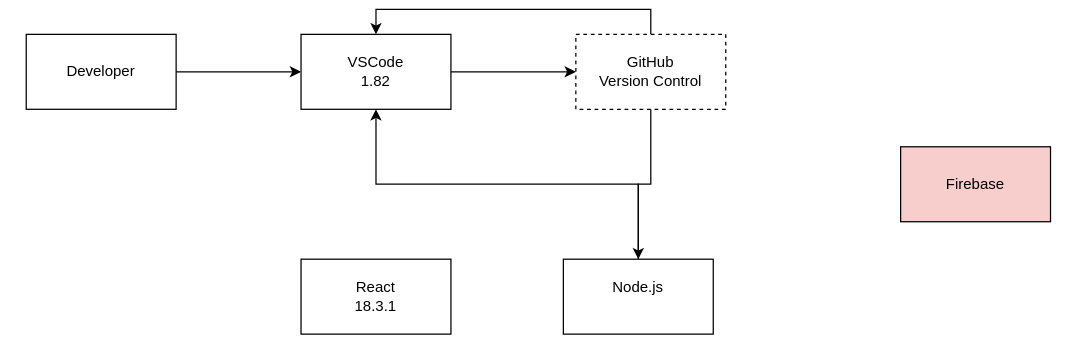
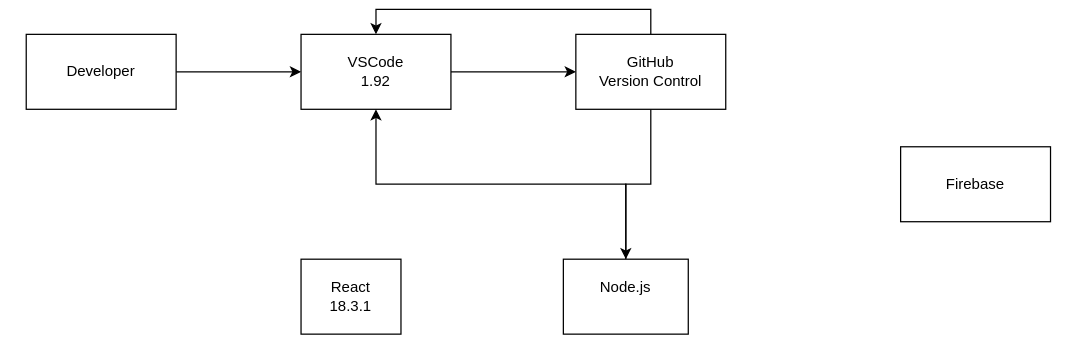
  <mxCell id="0" />
  <mxCell id="1" parent="0" />
  <mxCell id="2" style="edgeStyle=orthogonalEdgeStyle;rounded=0;orthogonalLoop=1;jettySize=auto;html=1;entryX=0;entryY=0.5;entryDx=0;entryDy=0;" edge="1" parent="1" source="3" target="6"><mxGeometry relative="1" as="geometry" /></mxCell>
- <mxCell id="3" value="VSCode&lt;div&gt;1.82&lt;/div&gt;" style="rounded=0;whiteSpace=wrap;html=1;" vertex="1" parent="1"><mxGeometry x="240" y="20" width="120" height="60" as="geometry" /></mxCell>
+ <mxCell id="3" value="VSCode&lt;div&gt;1.92&lt;/div&gt;" style="rounded=0;whiteSpace=wrap;html=1;" vertex="1" parent="1"><mxGeometry x="240" y="20" width="120" height="60" as="geometry" /></mxCell>
  <mxCell id="4" style="edgeStyle=orthogonalEdgeStyle;rounded=0;orthogonalLoop=1;jettySize=auto;html=1;" edge="1" parent="1" source="6" target="9"><mxGeometry relative="1" as="geometry" /></mxCell>
  <mxCell id="5" style="edgeStyle=orthogonalEdgeStyle;rounded=0;orthogonalLoop=1;jettySize=auto;html=1;entryX=0.5;entryY=0;entryDx=0;entryDy=0;exitX=0.5;exitY=0;exitDx=0;exitDy=0;" edge="1" parent="1" source="6" target="3"><mxGeometry relative="1" as="geometry" /></mxCell>
- <mxCell id="6" value="GitHub&lt;div&gt;Version Control&lt;/div&gt;" style="rounded=0;whiteSpace=wrap;html=1;dashed=1;" vertex="1" parent="1"><mxGeometry x="460" y="20" width="120" height="60" as="geometry" /></mxCell>
- <mxCell id="7" value="React&lt;div&gt;18.3.1&lt;/div&gt;" style="rounded=0;whiteSpace=wrap;html=1;" vertex="1" parent="1"><mxGeometry x="240" y="200" width="120" height="60" as="geometry" /></mxCell>
+ <mxCell id="6" value="GitHub&lt;div&gt;Version Control&lt;/div&gt;" style="rounded=0;whiteSpace=wrap;html=1;" vertex="1" parent="1"><mxGeometry x="460" y="20" width="120" height="60" as="geometry" /></mxCell>
+ <mxCell id="7" value="React&lt;div&gt;18.3.1&lt;/div&gt;" style="rounded=0;whiteSpace=wrap;html=1;" vertex="1" parent="1"><mxGeometry x="240" y="200" width="80" height="60" as="geometry" /></mxCell>
  <mxCell id="8" style="edgeStyle=orthogonalEdgeStyle;rounded=0;orthogonalLoop=1;jettySize=auto;html=1;entryX=0.5;entryY=1;entryDx=0;entryDy=0;exitX=0.5;exitY=0;exitDx=0;exitDy=0;" edge="1" parent="1" source="9" target="3"><mxGeometry relative="1" as="geometry" /></mxCell>
- <mxCell id="9" value="Node.js&lt;div&gt;&lt;br&gt;&lt;/div&gt;" style="rounded=0;whiteSpace=wrap;html=1;" vertex="1" parent="1"><mxGeometry x="450" y="200" width="120" height="60" as="geometry" /></mxCell>
- <mxCell id="10" value="Firebase" style="rounded=0;whiteSpace=wrap;html=1;fillColor=#f8cecc;" vertex="1" parent="1"><mxGeometry x="720" y="110" width="120" height="60" as="geometry" /></mxCell>
+ <mxCell id="9" value="Node.js&lt;div&gt;&lt;br&gt;&lt;/div&gt;" style="rounded=0;whiteSpace=wrap;html=1;" vertex="1" parent="1"><mxGeometry x="450" y="200" width="100" height="60" as="geometry" /></mxCell>
+ <mxCell id="10" value="Firebase" style="rounded=0;whiteSpace=wrap;html=1;" vertex="1" parent="1"><mxGeometry x="720" y="110" width="120" height="60" as="geometry" /></mxCell>
  <mxCell id="11" style="edgeStyle=orthogonalEdgeStyle;rounded=0;orthogonalLoop=1;jettySize=auto;html=1;entryX=0;entryY=0.5;entryDx=0;entryDy=0;" edge="1" parent="1" source="12" target="3"><mxGeometry relative="1" as="geometry" /></mxCell>
  <mxCell id="12" value="&lt;div&gt;Developer&lt;/div&gt;" style="rounded=0;whiteSpace=wrap;html=1;" vertex="1" parent="1"><mxGeometry x="20" y="20" width="120" height="60" as="geometry" /></mxCell>
